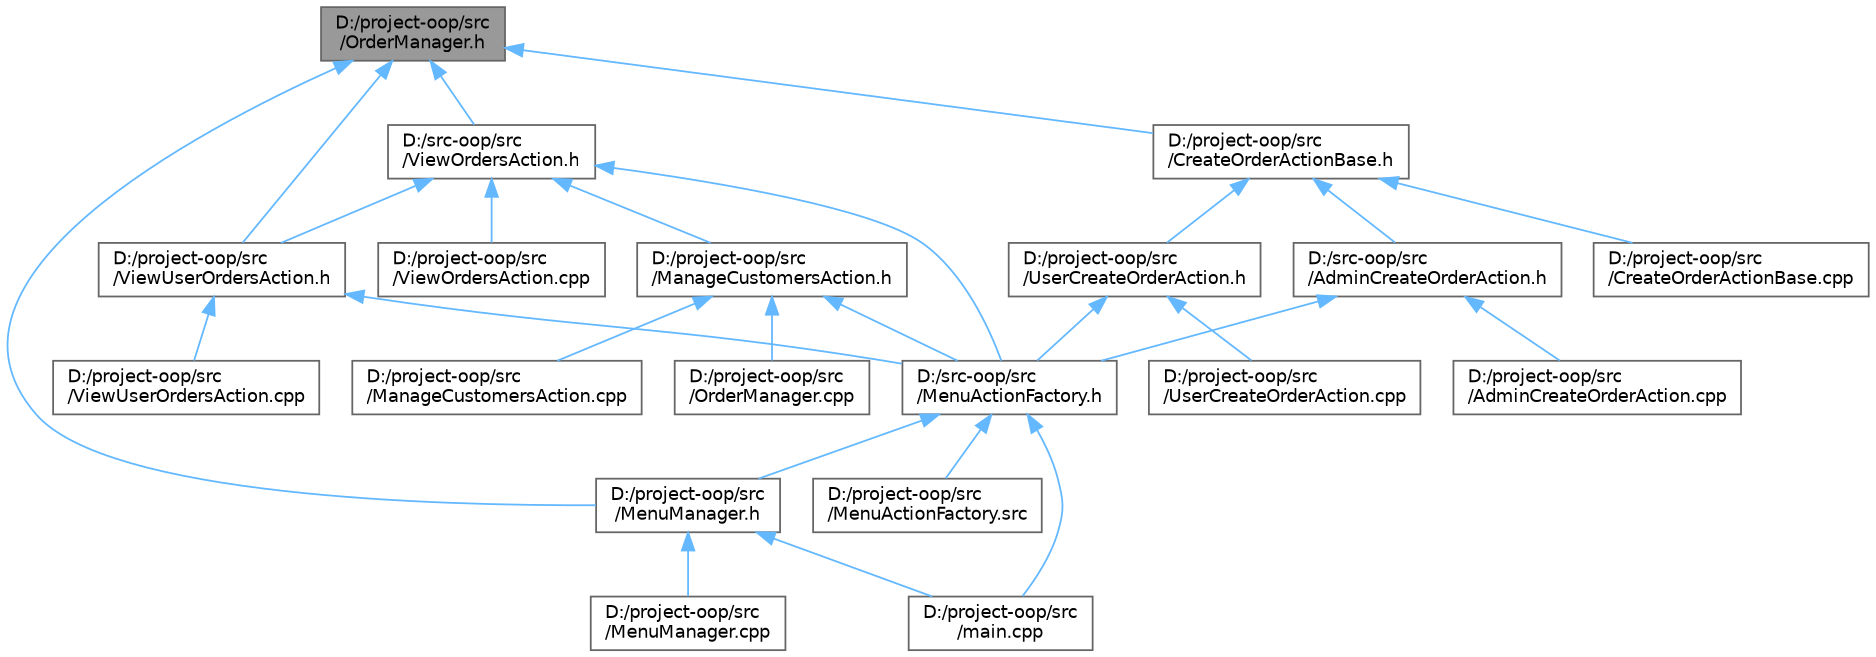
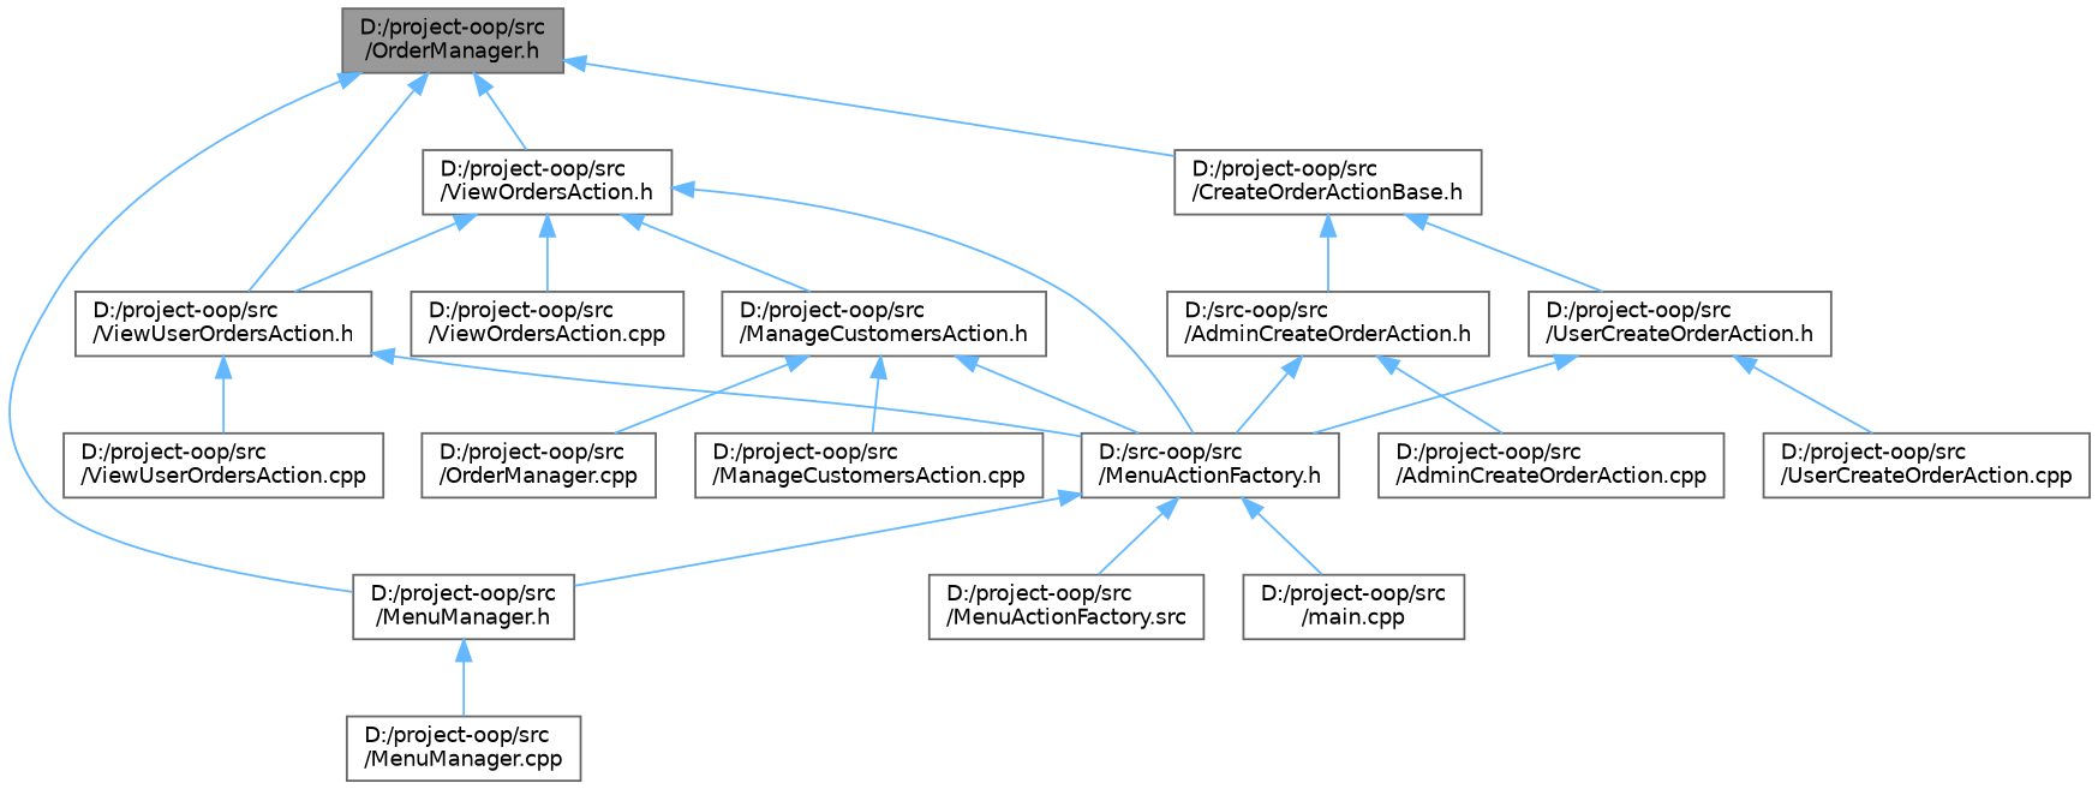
  digraph {
    node [color=grey40 fillcolor=white fontname=Helvetica fontsize=10 shape=box style=filled]
    edge [color=steelblue1 dir=back fontname=Helvetica fontsize=10 labelfontname=Helvetica labelfontsize=10 style=solid]
    n1 [color=gray40 fillcolor=grey60 fontcolor=black height=0.2 label="D:/project-oop/src\l/OrderManager.h" width=0.4]
    n2 [height=0.2 label="D:/project-oop/src\l/CreateOrderActionBase.h" width=0.4]
    n3 [height=0.2 label="D:/project-oop/src\l/MenuManager.h" width=0.4]
-   n4 [height=0.2 label="D:/src-oop/src\l/ViewOrdersAction.h" width=0.4]
+   n4 [height=0.2 label="D:/project-oop/src\l/ViewOrdersAction.h" width=0.4]
    n5 [height=0.2 label="D:/project-oop/src\l/ViewUserOrdersAction.h" width=0.4]
    n6 [height=0.2 label="D:/src-oop/src\l/AdminCreateOrderAction.h" width=0.4]
-   n7 [height=0.2 label="D:/project-oop/src\l/CreateOrderActionBase.cpp" width=0.4]
    n8 [height=0.2 label="D:/project-oop/src\l/UserCreateOrderAction.h" width=0.4]
    n9 [height=0.2 label="D:/project-oop/src\l/main.cpp" width=0.4]
    n10 [height=0.2 label="D:/project-oop/src\l/MenuManager.cpp" width=0.4]
    n11 [height=0.2 label="D:/project-oop/src\l/OrderManager.cpp" width=0.4]
    n12 [height=0.2 label="D:/src-oop/src\l/MenuActionFactory.h" width=0.4]
    n13 [height=0.2 label="D:/project-oop/src\l/ManageCustomersAction.h" width=0.4]
    n14 [height=0.2 label="D:/project-oop/src\l/ViewOrdersAction.cpp" width=0.4]
    n15 [height=0.2 label="D:/project-oop/src\l/ViewUserOrdersAction.cpp" width=0.4]
    n16 [height=0.2 label="D:/project-oop/src\l/AdminCreateOrderAction.cpp" width=0.4]
    n17 [height=0.2 label="D:/project-oop/src\l/UserCreateOrderAction.cpp" width=0.4]
    n18 [height=0.2 label="D:/project-oop/src\l/MenuActionFactory.src" width=0.4]
    n19 [height=0.2 label="D:/project-oop/src\l/ManageCustomersAction.cpp" width=0.4]
    n1 -> n2
    n1 -> n3
    n1 -> n4
    n1 -> n5
    n2 -> n6
-   n2 -> n7
    n2 -> n8
-   n3 -> n9
    n3 -> n10
    n4 -> n5
    n4 -> n12
    n4 -> n13
    n4 -> n14
    n5 -> n12
    n5 -> n15
    n6 -> n12
    n6 -> n16
    n8 -> n12
    n8 -> n17
    n12 -> n3
    n12 -> n9
    n12 -> n18
    n13 -> n11
    n13 -> n12
    n13 -> n19
  }
